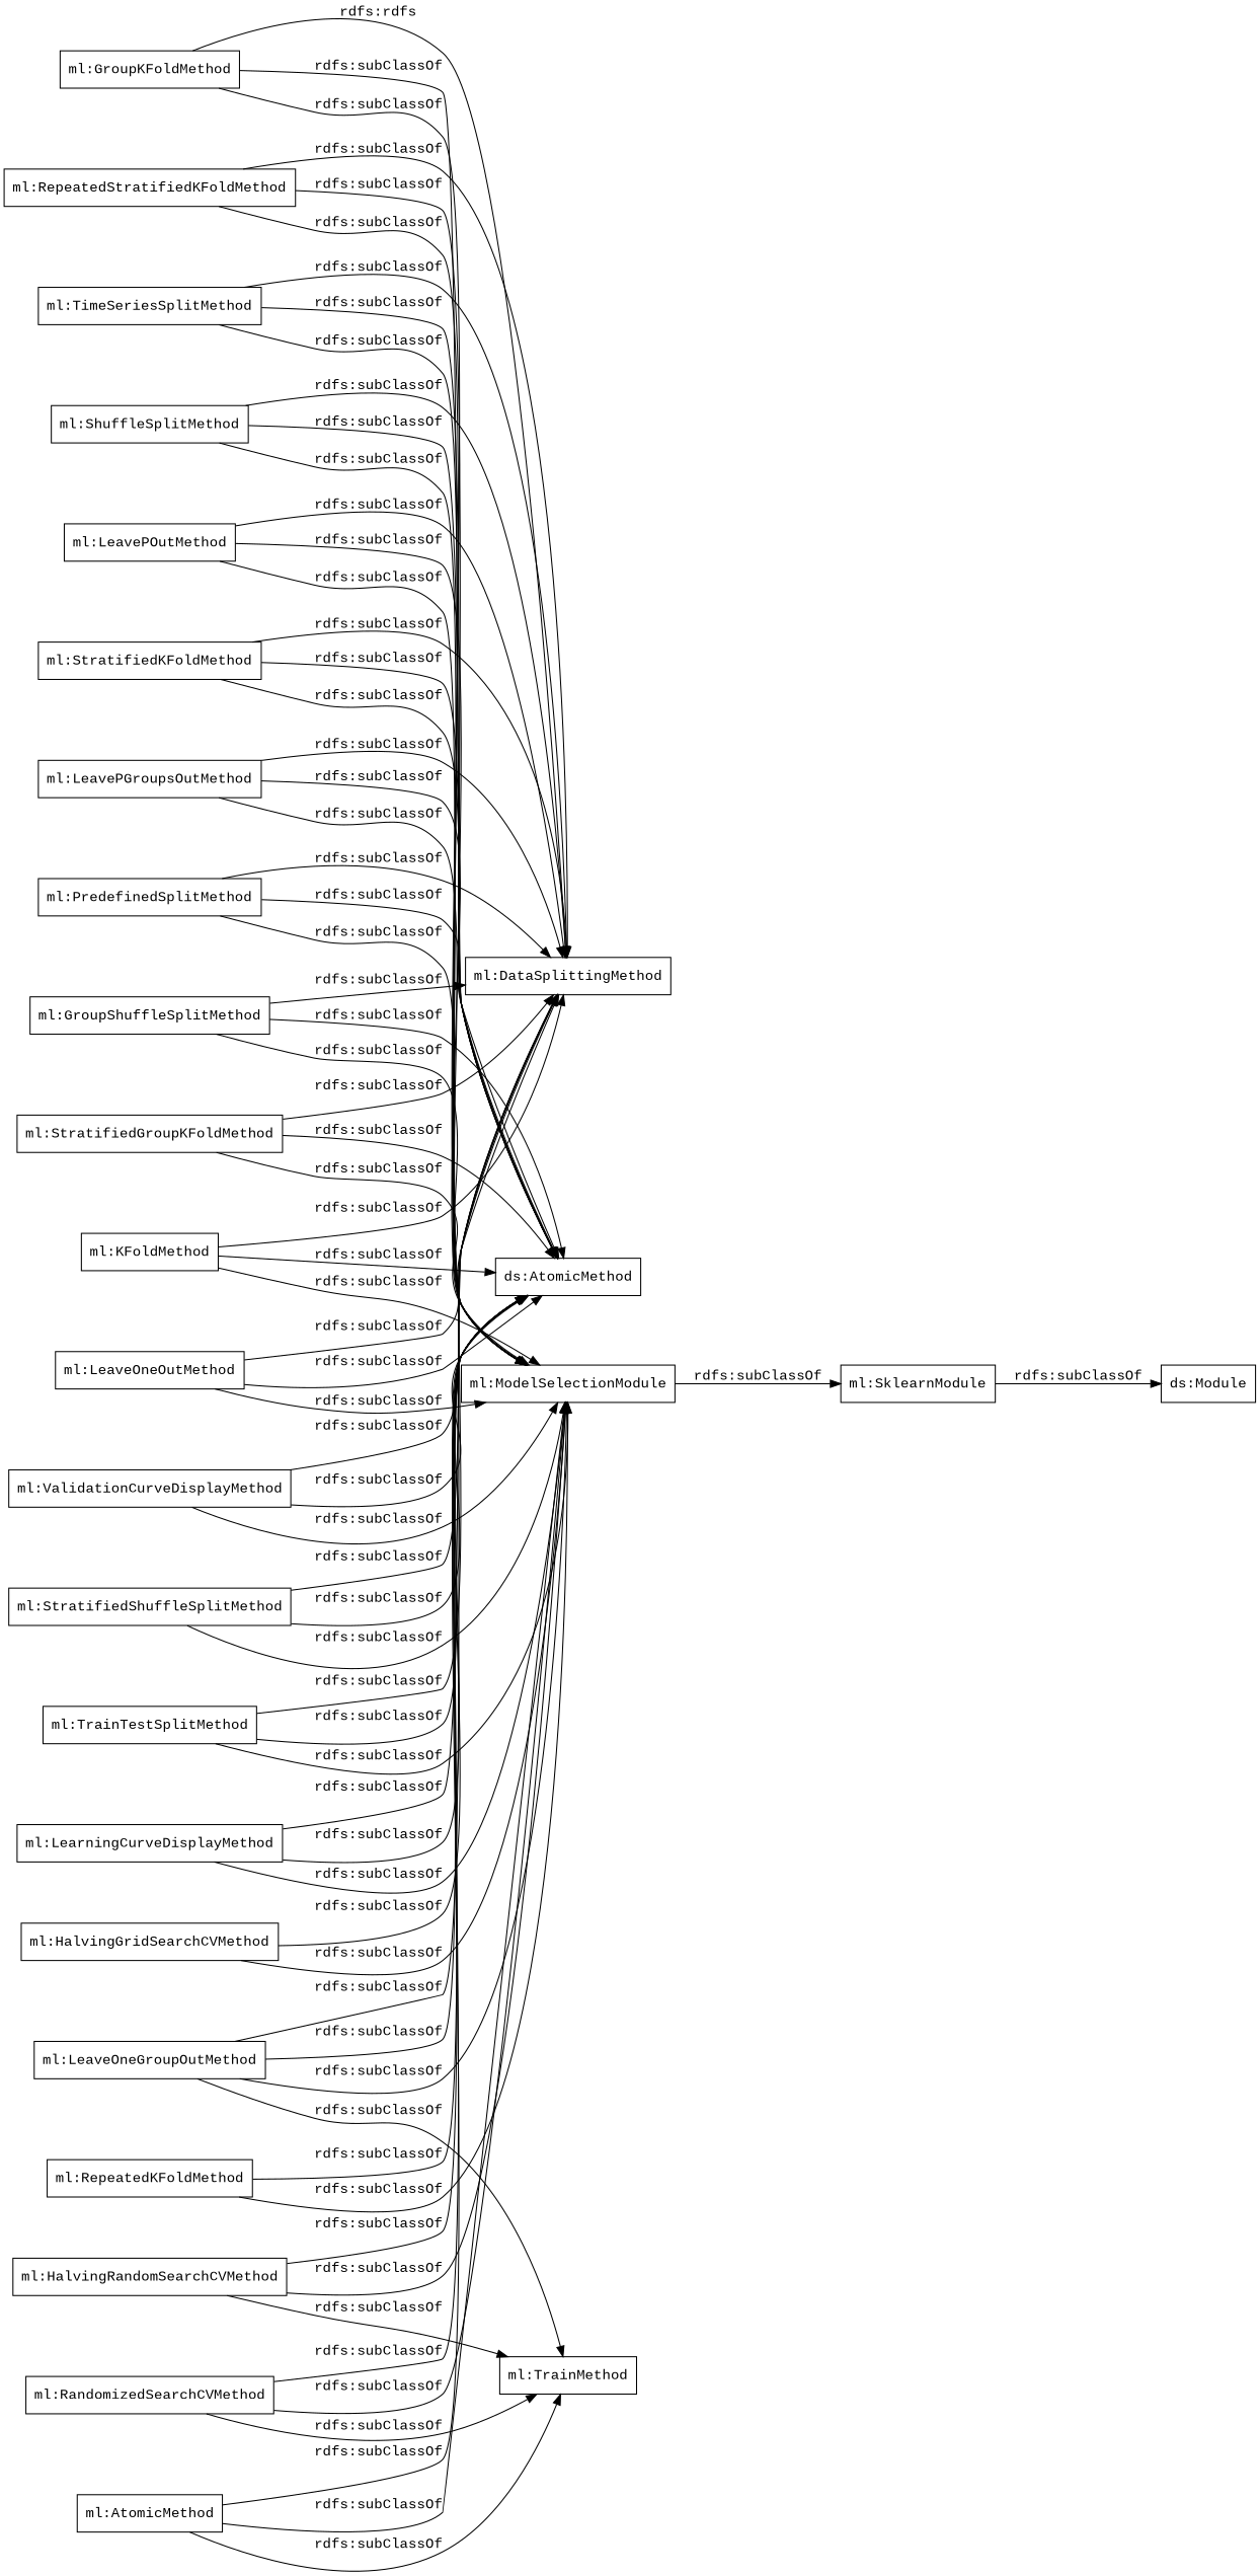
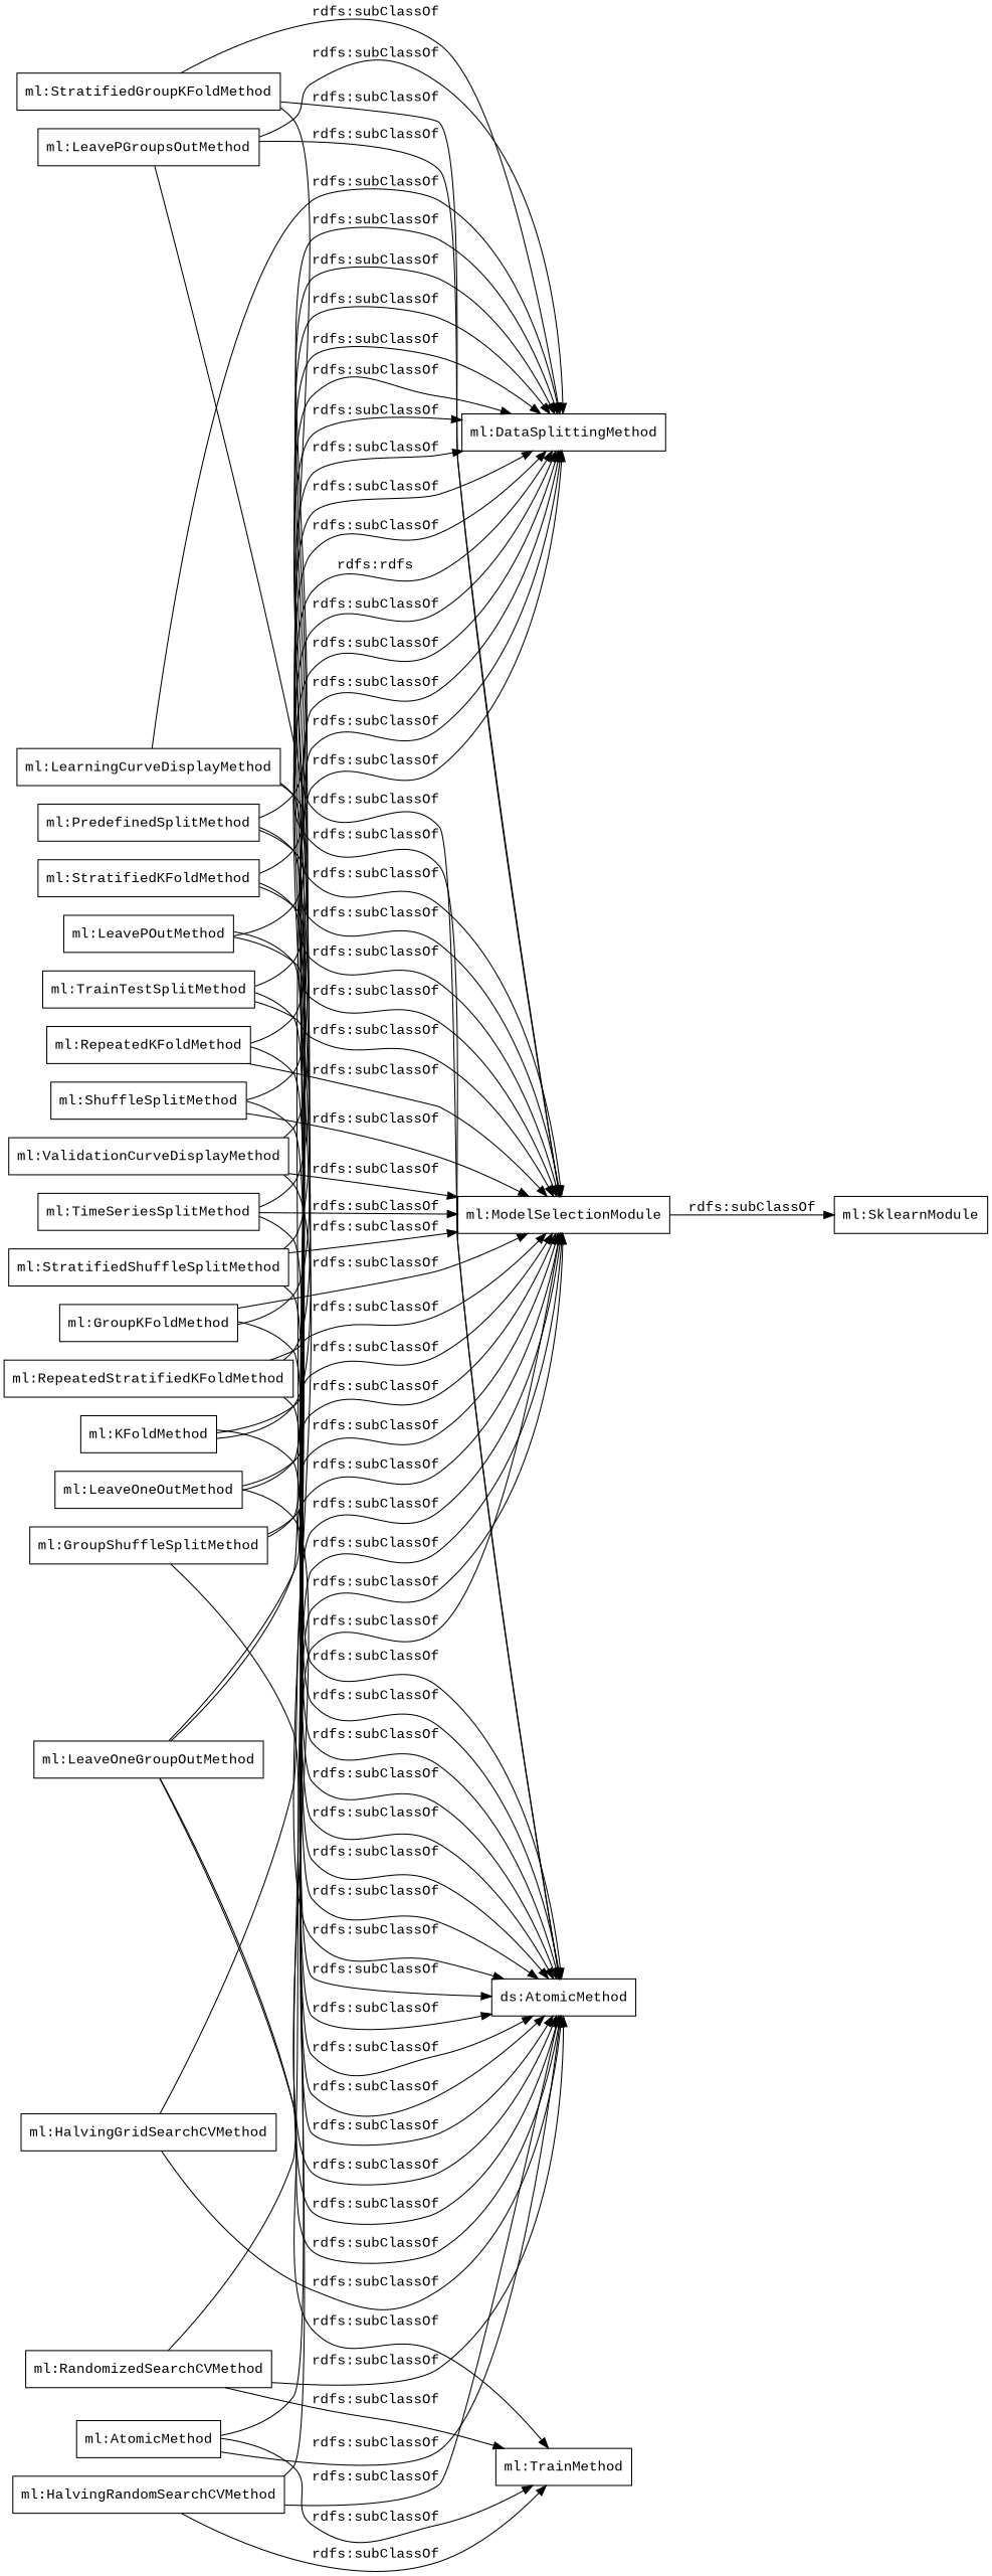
  digraph {
    fontname="Liberation Mono"
    rankdir=LR
    node [color=black fontname="Liberation Mono" shape=rectangle]
    edge [fontname="Liberation Mono"]
    "ml:RandomizedSearchCVMethod"
    "ml:ModelSelectionModule"
    "ds:AtomicMethod"
    "ml:TrainMethod"
    "ml:SklearnModule"
    "ml:StratifiedGroupKFoldMethod"
    "ml:DataSplittingMethod"
    "ml:LeaveOneOutMethod"
    n9 [label="ml:AtomicMethod"]
    "ml:ValidationCurveDisplayMethod"
    "ml:StratifiedShuffleSplitMethod"
    "ml:RepeatedStratifiedKFoldMethod"
    "ml:TimeSeriesSplitMethod"
    "ml:HalvingGridSearchCVMethod"
    "ml:ShuffleSplitMethod"
    "ml:TrainTestSplitMethod"
    "ml:LeavePOutMethod"
    "ml:LeavePGroupsOutMethod"
    "ml:PredefinedSplitMethod"
-   "ds:Module"
    "ml:GroupShuffleSplitMethod"
    "ml:LearningCurveDisplayMethod"
    "ml:RepeatedKFoldMethod"
    "ml:HalvingRandomSearchCVMethod"
    "ml:StratifiedKFoldMethod"
    "ml:GroupKFoldMethod"
    "ml:LeaveOneGroupOutMethod"
    "ml:KFoldMethod"
    "ml:RandomizedSearchCVMethod" -> "ml:ModelSelectionModule" [label="rdfs:subClassOf"]
    "ml:RandomizedSearchCVMethod" -> "ds:AtomicMethod" [label="rdfs:subClassOf"]
    "ml:RandomizedSearchCVMethod" -> "ml:TrainMethod" [label="rdfs:subClassOf"]
    "ml:ModelSelectionModule" -> "ml:SklearnModule" [label="rdfs:subClassOf"]
-   "ml:SklearnModule" -> "ds:Module" [label="rdfs:subClassOf"]
    "ml:StratifiedGroupKFoldMethod" -> "ml:ModelSelectionModule" [label="rdfs:subClassOf"]
    "ml:StratifiedGroupKFoldMethod" -> "ds:AtomicMethod" [label="rdfs:subClassOf"]
    "ml:StratifiedGroupKFoldMethod" -> "ml:DataSplittingMethod" [label="rdfs:subClassOf"]
    "ml:LeaveOneOutMethod" -> "ml:ModelSelectionModule" [label="rdfs:subClassOf"]
    "ml:LeaveOneOutMethod" -> "ds:AtomicMethod" [label="rdfs:subClassOf"]
    "ml:LeaveOneOutMethod" -> "ml:DataSplittingMethod" [label="rdfs:subClassOf"]
    n9 -> "ml:ModelSelectionModule" [label="rdfs:subClassOf"]
    n9 -> "ds:AtomicMethod" [label="rdfs:subClassOf"]
    n9 -> "ml:TrainMethod" [label="rdfs:subClassOf"]
    "ml:ValidationCurveDisplayMethod" -> "ml:ModelSelectionModule" [label="rdfs:subClassOf"]
    "ml:ValidationCurveDisplayMethod" -> "ds:AtomicMethod" [label="rdfs:subClassOf"]
    "ml:ValidationCurveDisplayMethod" -> "ml:DataSplittingMethod" [label="rdfs:subClassOf"]
    "ml:StratifiedShuffleSplitMethod" -> "ml:ModelSelectionModule" [label="rdfs:subClassOf"]
    "ml:StratifiedShuffleSplitMethod" -> "ds:AtomicMethod" [label="rdfs:subClassOf"]
    "ml:StratifiedShuffleSplitMethod" -> "ml:DataSplittingMethod" [label="rdfs:subClassOf"]
    "ml:RepeatedStratifiedKFoldMethod" -> "ml:ModelSelectionModule" [label="rdfs:subClassOf"]
    "ml:RepeatedStratifiedKFoldMethod" -> "ds:AtomicMethod" [label="rdfs:subClassOf"]
    "ml:RepeatedStratifiedKFoldMethod" -> "ml:DataSplittingMethod" [label="rdfs:subClassOf"]
    "ml:TimeSeriesSplitMethod" -> "ml:ModelSelectionModule" [label="rdfs:subClassOf"]
    "ml:TimeSeriesSplitMethod" -> "ds:AtomicMethod" [label="rdfs:subClassOf"]
    "ml:TimeSeriesSplitMethod" -> "ml:DataSplittingMethod" [label="rdfs:subClassOf"]
    "ml:HalvingGridSearchCVMethod" -> "ml:ModelSelectionModule" [label="rdfs:subClassOf"]
    "ml:HalvingGridSearchCVMethod" -> "ds:AtomicMethod" [label="rdfs:subClassOf"]
    "ml:ShuffleSplitMethod" -> "ml:ModelSelectionModule" [label="rdfs:subClassOf"]
    "ml:ShuffleSplitMethod" -> "ds:AtomicMethod" [label="rdfs:subClassOf"]
    "ml:ShuffleSplitMethod" -> "ml:DataSplittingMethod" [label="rdfs:subClassOf"]
    "ml:TrainTestSplitMethod" -> "ml:ModelSelectionModule" [label="rdfs:subClassOf"]
    "ml:TrainTestSplitMethod" -> "ds:AtomicMethod" [label="rdfs:subClassOf"]
    "ml:TrainTestSplitMethod" -> "ml:DataSplittingMethod" [label="rdfs:subClassOf"]
    "ml:LeavePOutMethod" -> "ml:ModelSelectionModule" [label="rdfs:subClassOf"]
    "ml:LeavePOutMethod" -> "ds:AtomicMethod" [label="rdfs:subClassOf"]
    "ml:LeavePOutMethod" -> "ml:DataSplittingMethod" [label="rdfs:subClassOf"]
    "ml:LeavePGroupsOutMethod" -> "ml:ModelSelectionModule" [label="rdfs:subClassOf"]
    "ml:LeavePGroupsOutMethod" -> "ds:AtomicMethod" [label="rdfs:subClassOf"]
    "ml:LeavePGroupsOutMethod" -> "ml:DataSplittingMethod" [label="rdfs:subClassOf"]
    "ml:PredefinedSplitMethod" -> "ml:ModelSelectionModule" [label="rdfs:subClassOf"]
    "ml:PredefinedSplitMethod" -> "ds:AtomicMethod" [label="rdfs:subClassOf"]
    "ml:PredefinedSplitMethod" -> "ml:DataSplittingMethod" [label="rdfs:subClassOf"]
    "ml:GroupShuffleSplitMethod" -> "ml:ModelSelectionModule" [label="rdfs:subClassOf"]
    "ml:GroupShuffleSplitMethod" -> "ds:AtomicMethod" [label="rdfs:subClassOf"]
    "ml:GroupShuffleSplitMethod" -> "ml:DataSplittingMethod" [label="rdfs:subClassOf"]
    "ml:LearningCurveDisplayMethod" -> "ml:ModelSelectionModule" [label="rdfs:subClassOf"]
    "ml:LearningCurveDisplayMethod" -> "ds:AtomicMethod" [label="rdfs:subClassOf"]
    "ml:LearningCurveDisplayMethod" -> "ml:DataSplittingMethod" [label="rdfs:subClassOf"]
    "ml:RepeatedKFoldMethod" -> "ml:ModelSelectionModule" [label="rdfs:subClassOf"]
    "ml:RepeatedKFoldMethod" -> "ds:AtomicMethod" [label="rdfs:subClassOf"]
+   "ml:RepeatedKFoldMethod" -> "ml:DataSplittingMethod" [label="rdfs:subClassOf"]
    "ml:HalvingRandomSearchCVMethod" -> "ml:ModelSelectionModule" [label="rdfs:subClassOf"]
    "ml:HalvingRandomSearchCVMethod" -> "ds:AtomicMethod" [label="rdfs:subClassOf"]
    "ml:HalvingRandomSearchCVMethod" -> "ml:TrainMethod" [label="rdfs:subClassOf"]
    "ml:StratifiedKFoldMethod" -> "ml:ModelSelectionModule" [label="rdfs:subClassOf"]
    "ml:StratifiedKFoldMethod" -> "ds:AtomicMethod" [label="rdfs:subClassOf"]
    "ml:StratifiedKFoldMethod" -> "ml:DataSplittingMethod" [label="rdfs:subClassOf"]
    "ml:GroupKFoldMethod" -> "ml:ModelSelectionModule" [label="rdfs:subClassOf"]
    "ml:GroupKFoldMethod" -> "ds:AtomicMethod" [label="rdfs:subClassOf"]
    "ml:GroupKFoldMethod" -> "ml:DataSplittingMethod" [label="rdfs:rdfs"]
    "ml:LeaveOneGroupOutMethod" -> "ml:ModelSelectionModule" [label="rdfs:subClassOf"]
    "ml:LeaveOneGroupOutMethod" -> "ds:AtomicMethod" [label="rdfs:subClassOf"]
    "ml:LeaveOneGroupOutMethod" -> "ml:TrainMethod" [label="rdfs:subClassOf"]
    "ml:LeaveOneGroupOutMethod" -> "ml:DataSplittingMethod" [label="rdfs:subClassOf"]
    "ml:KFoldMethod" -> "ml:ModelSelectionModule" [label="rdfs:subClassOf"]
    "ml:KFoldMethod" -> "ds:AtomicMethod" [label="rdfs:subClassOf"]
    "ml:KFoldMethod" -> "ml:DataSplittingMethod" [label="rdfs:subClassOf"]
  }
